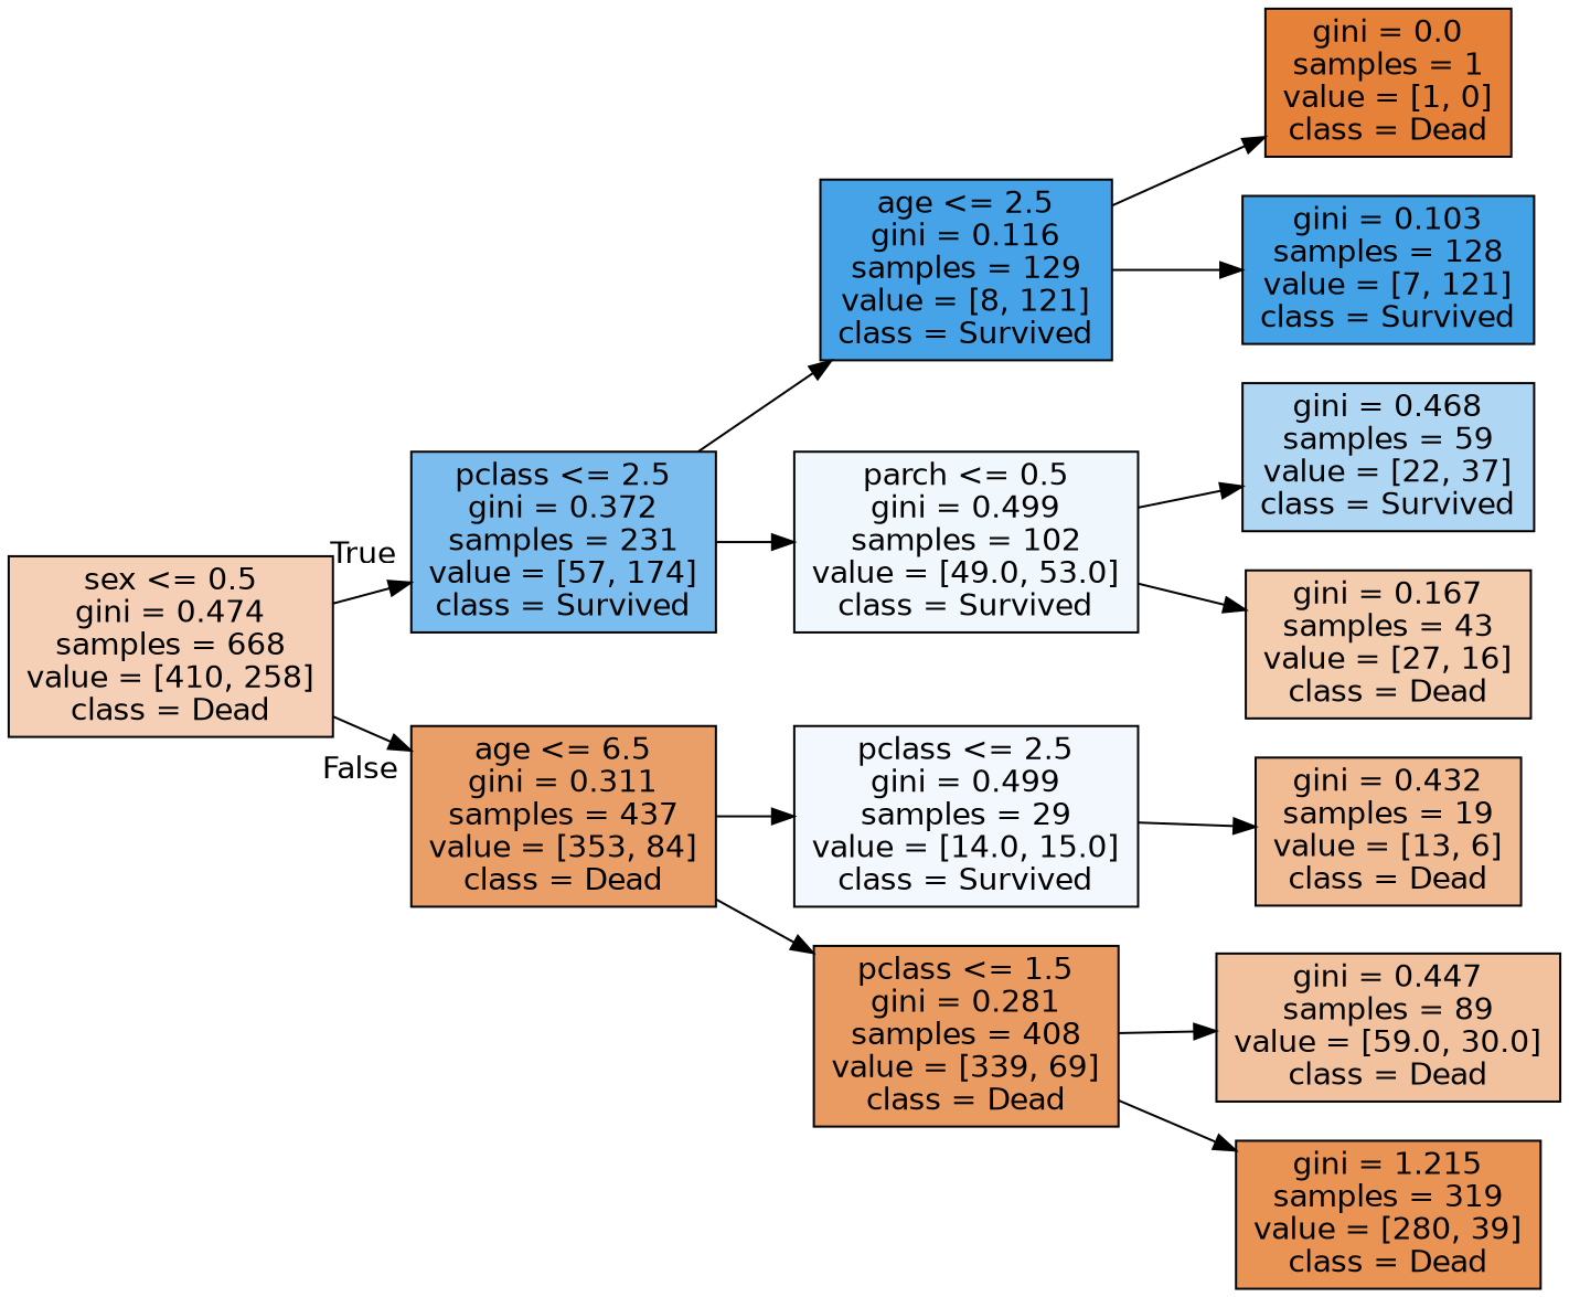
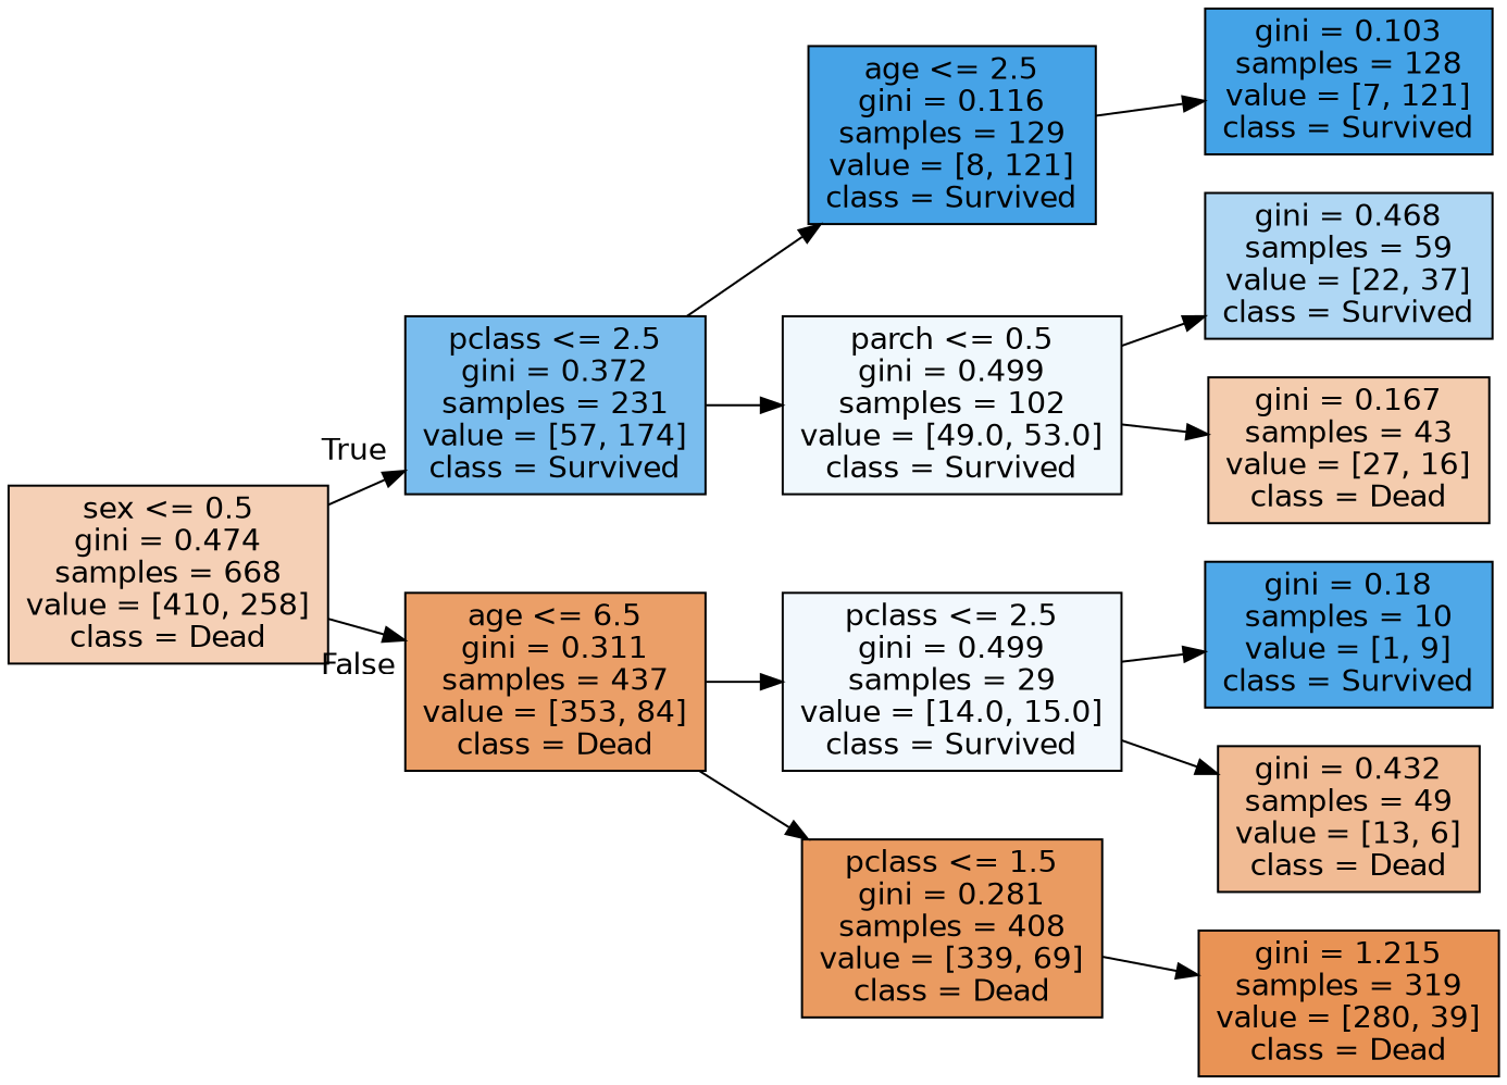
  digraph {
    rankdir=LR
    node [color=black fontname=helvetica shape=box style=filled]
    edge [fontname=helvetica]
    n1 [fillcolor="#f5d0b6" label="sex <= 0.5\ngini = 0.474\nsamples = 668\nvalue = [410, 258]\nclass = Dead"]
    n2 [fillcolor="#7abdee" label="pclass <= 2.5\ngini = 0.372\nsamples = 231\nvalue = [57, 174]\nclass = Survived"]
    n3 [fillcolor="#eb9f68" label="age <= 6.5\ngini = 0.311\nsamples = 437\nvalue = [353, 84]\nclass = Dead"]
    n4 [fillcolor="#46a3e7" label="age <= 2.5\ngini = 0.116\nsamples = 129\nvalue = [8, 121]\nclass = Survived"]
    n5 [fillcolor="#f0f8fd" label="parch <= 0.5\ngini = 0.499\nsamples = 102\nvalue = [49.0, 53.0]\nclass = Survived"]
    n6 [fillcolor="#f2f8fd" label="pclass <= 2.5\ngini = 0.499\nsamples = 29\nvalue = [14.0, 15.0]\nclass = Survived"]
    n7 [fillcolor="#ea9b61" label="pclass <= 1.5\ngini = 0.281\nsamples = 408\nvalue = [339, 69]\nclass = Dead"]
-   n8 [fillcolor="#e58139" label="gini = 0.0\nsamples = 1\nvalue = [1, 0]\nclass = Dead"]
    n9 [fillcolor="#44a3e7" label="gini = 0.103\nsamples = 128\nvalue = [7, 121]\nclass = Survived"]
    n10 [fillcolor="#afd7f4" label="gini = 0.468\nsamples = 59\nvalue = [22, 37]\nclass = Survived"]
    n11 [fillcolor="#f4ccae" label="gini = 0.167\nsamples = 43\nvalue = [27, 16]\nclass = Dead"]
-   n13 [fillcolor="#f1bb94" label="gini = 0.432\nsamples = 19\nvalue = [13, 6]\nclass = Dead"]
-   n14 [fillcolor="#f2c19e" label="gini = 0.447\nsamples = 89\nvalue = [59.0, 30.0]\nclass = Dead"]
+   n12 [fillcolor="#4fa8e8" label="gini = 0.18\nsamples = 10\nvalue = [1, 9]\nclass = Survived"]
+   n13 [fillcolor="#f1bb94" label="gini = 0.432\nsamples = 49\nvalue = [13, 6]\nclass = Dead"]
    n15 [fillcolor="#e99355" label="gini = 1.215\nsamples = 319\nvalue = [280, 39]\nclass = Dead"]
    n1 -> n2 [headlabel=True labelangle=-45 labeldistance=2.5]
    n1 -> n3 [headlabel=False labelangle=45 labeldistance=2.5]
    n2 -> n4
    n2 -> n5
    n3 -> n6
    n3 -> n7
-   n4 -> n8
    n4 -> n9
    n5 -> n10
    n5 -> n11
+   n6 -> n12
    n6 -> n13
-   n7 -> n14
    n7 -> n15
  }
